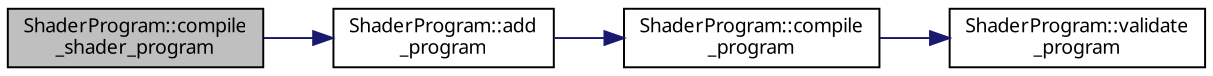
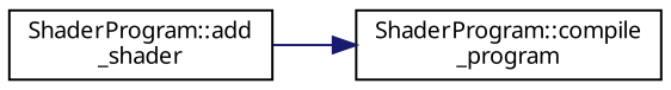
  digraph {
    fontname="Noto Sans"
    rankdir=LR
    node [color=black fontname="Noto Sans" fontsize=10 shape=record]
    edge [color=midnightblue fontname="Noto Sans" fontsize=10 labelfontname=Helvetica labelfontsize=10 style=solid]
-   n1 [fillcolor=grey75 fontcolor=black height=0.2 label="ShaderProgram::compile\l_shader_program" style=filled width=0.4]
-   n2 [height=0.2 label="ShaderProgram::add\l_program" width=0.4]
+   n2 [height=0.2 label="ShaderProgram::add\l_shader" width=0.4]
    n3 [height=0.2 label="ShaderProgram::compile\l_program" width=0.4]
-   n4 [height=0.2 label="ShaderProgram::validate\l_program" width=0.4]
-   n1 -> n2
    n2 -> n3
-   n3 -> n4
  }
